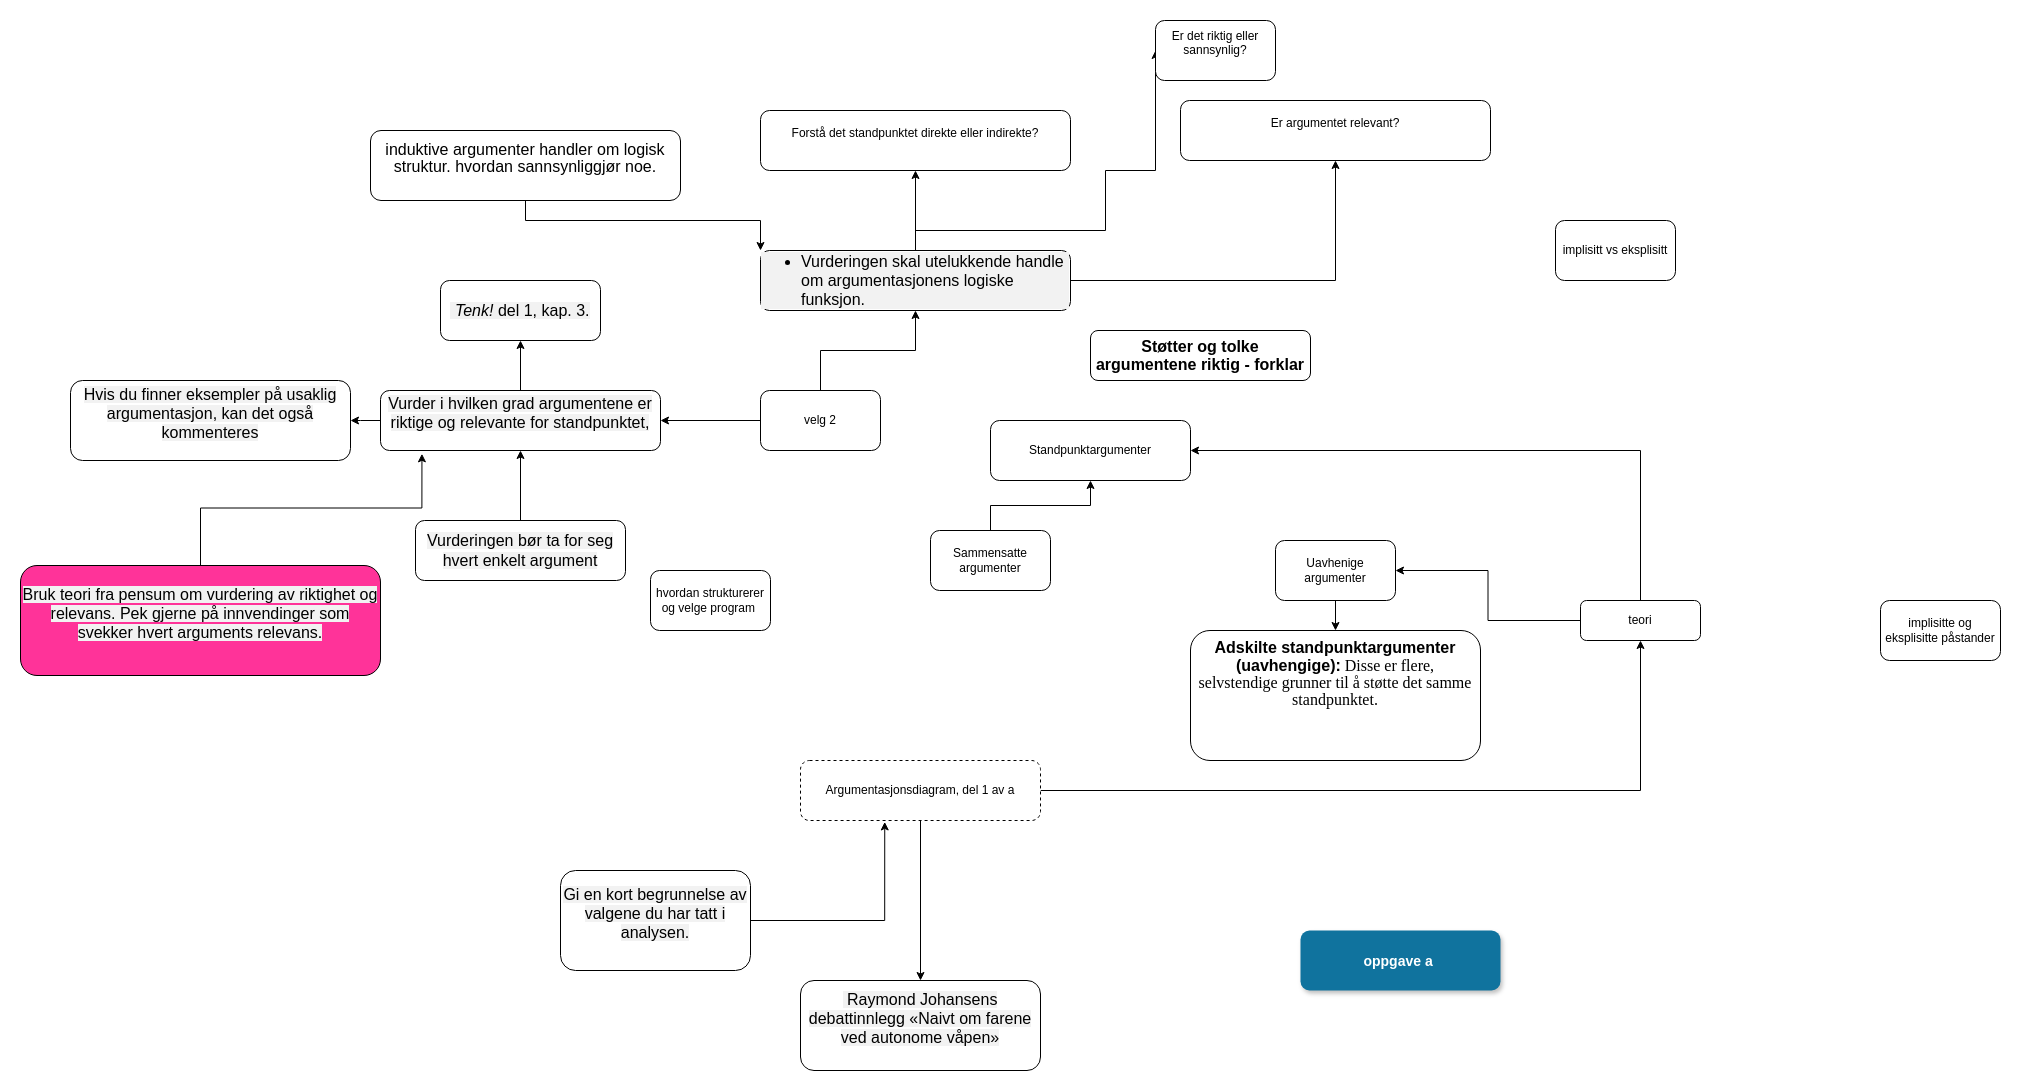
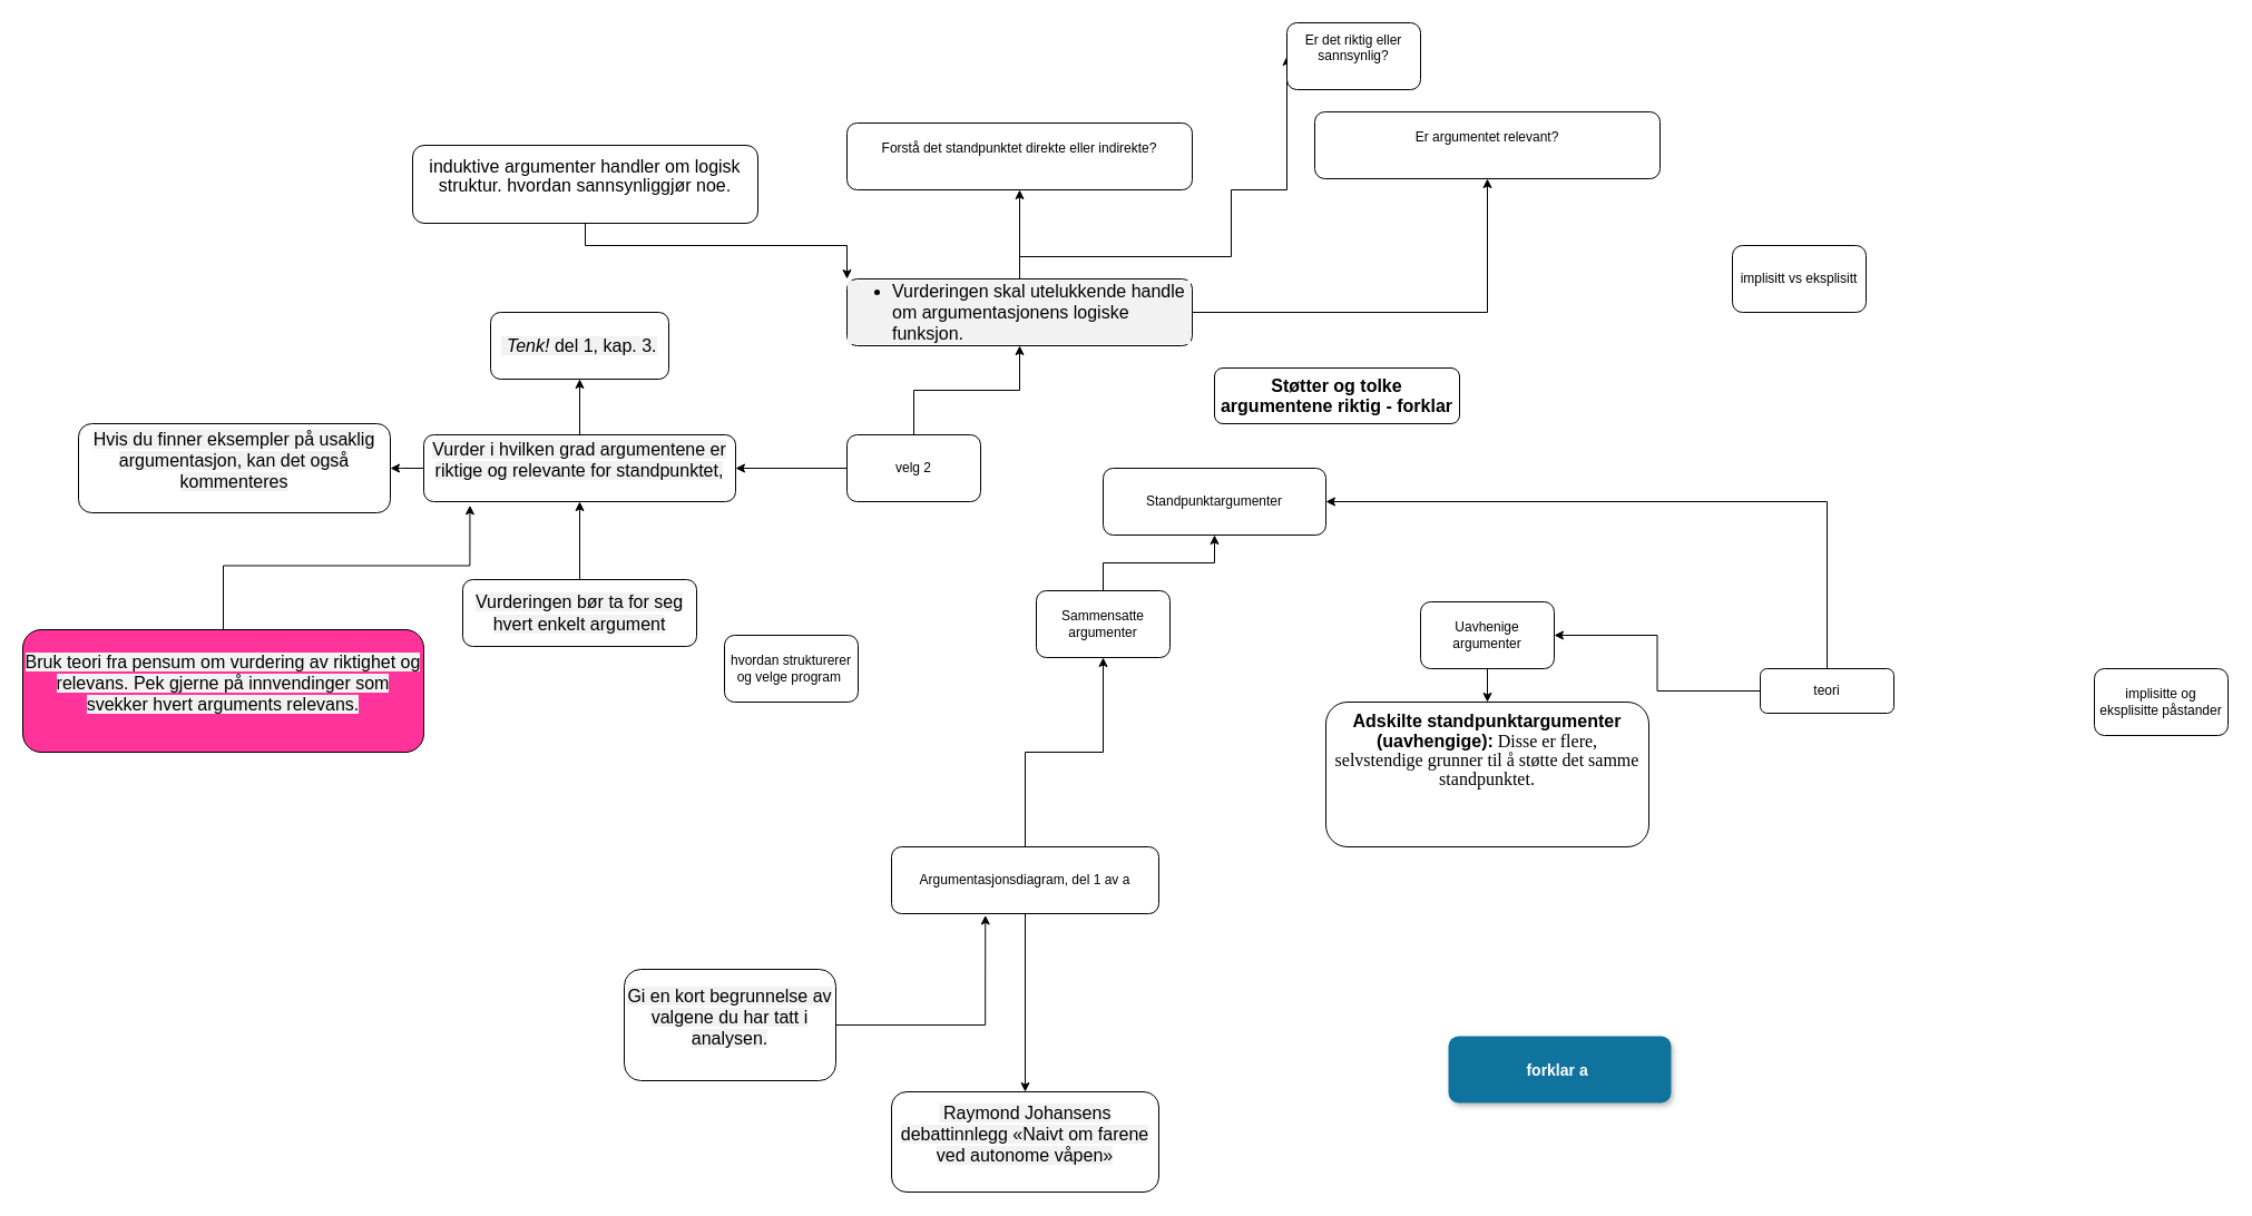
  <mxCell id="0" />
  <mxCell id="1" parent="0" />
- <mxCell id="2" value="oppgave a " style="rounded=1;fillColor=#10739E;strokeColor=none;shadow=1;gradientColor=none;fontStyle=1;fontColor=#FFFFFF;fontSize=14;" parent="1" vertex="1"><mxGeometry x="1300" y="930" width="200" height="60" as="geometry" /></mxCell>
+ <mxCell id="2" value="forklar a " style="rounded=1;fillColor=#10739E;strokeColor=none;shadow=1;gradientColor=none;fontStyle=1;fontColor=#FFFFFF;fontSize=14;" parent="1" vertex="1"><mxGeometry x="1300" y="930" width="200" height="60" as="geometry" /></mxCell>
  <mxCell id="3" value="" style="edgeStyle=orthogonalEdgeStyle;rounded=0;orthogonalLoop=1;jettySize=auto;html=1;" edge="1" parent="1" source="5" target="14"><mxGeometry relative="1" as="geometry" /></mxCell>
- <mxCell id="4" style="edgeStyle=orthogonalEdgeStyle;rounded=0;orthogonalLoop=1;jettySize=auto;html=1;entryX=0.5;entryY=1;entryDx=0;entryDy=0;" edge="1" parent="1" source="5" target="9"><mxGeometry relative="1" as="geometry" /></mxCell>
- <mxCell id="5" value="Argumentasjonsdiagram, del 1 av a" style="rounded=1;whiteSpace=wrap;html=1;dashed=1;" vertex="1" parent="1"><mxGeometry x="800" y="760" width="240" height="60" as="geometry" /></mxCell>
+ <mxCell id="4" style="edgeStyle=orthogonalEdgeStyle;rounded=0;orthogonalLoop=1;jettySize=auto;html=1;" edge="1" parent="1" source="5" target="11"><mxGeometry relative="1" as="geometry" /></mxCell>
+ <mxCell id="5" value="Argumentasjonsdiagram, del 1 av a" style="rounded=1;whiteSpace=wrap;html=1;" vertex="1" parent="1"><mxGeometry x="800" y="760" width="240" height="60" as="geometry" /></mxCell>
  <mxCell id="6" value="hvordan strukturerer og velge program&amp;nbsp;" style="rounded=1;whiteSpace=wrap;html=1;" vertex="1" parent="1"><mxGeometry x="650" y="570" width="120" height="60" as="geometry" /></mxCell>
  <mxCell id="7" value="" style="edgeStyle=orthogonalEdgeStyle;rounded=0;orthogonalLoop=1;jettySize=auto;html=1;" edge="1" parent="1" source="9" target="19"><mxGeometry relative="1" as="geometry" /></mxCell>
  <mxCell id="8" style="edgeStyle=orthogonalEdgeStyle;rounded=0;orthogonalLoop=1;jettySize=auto;html=1;entryX=1;entryY=0.5;entryDx=0;entryDy=0;" edge="1" parent="1" source="9" target="12"><mxGeometry relative="1" as="geometry"><Array as="points"><mxPoint x="1640" y="450" /></Array></mxGeometry></mxCell>
  <mxCell id="9" value="teori" style="rounded=1;whiteSpace=wrap;html=1;" vertex="1" parent="1"><mxGeometry x="1580" y="600" width="120" height="40" as="geometry" /></mxCell>
  <mxCell id="10" value="" style="edgeStyle=orthogonalEdgeStyle;rounded=0;orthogonalLoop=1;jettySize=auto;html=1;" edge="1" parent="1" source="11" target="12"><mxGeometry relative="1" as="geometry" /></mxCell>
  <mxCell id="11" value="Sammensatte argumenter" style="rounded=1;whiteSpace=wrap;html=1;" vertex="1" parent="1"><mxGeometry x="930" y="530" width="120" height="60" as="geometry" /></mxCell>
  <mxCell id="12" value="Standpunktargumenter" style="rounded=1;whiteSpace=wrap;html=1;" vertex="1" parent="1"><mxGeometry x="990" y="420" width="200" height="60" as="geometry" /></mxCell>
  <mxCell id="13" value="implisitte og eksplisitte påstander" style="rounded=1;whiteSpace=wrap;html=1;" vertex="1" parent="1"><mxGeometry x="1880" y="600" width="120" height="60" as="geometry" /></mxCell>
  <mxCell id="14" value="&#10;&lt;span style=&quot;color: rgb(0, 0, 0); font-family: Arial, sans-serif; font-size: medium; font-style: normal; font-variant-ligatures: normal; font-variant-caps: normal; font-weight: 400; letter-spacing: normal; orphans: 2; text-align: left; text-indent: 0px; text-transform: none; widows: 2; word-spacing: 0px; -webkit-text-stroke-width: 0px; white-space: normal; background-color: rgb(242, 242, 242); text-decoration-thickness: initial; text-decoration-style: initial; text-decoration-color: initial; display: inline !important; float: none;&quot;&gt;&lt;span&gt;&amp;nbsp;&lt;/span&gt;Raymond Johansens debattinnlegg «Naivt om farene ved autonome våpen»&lt;/span&gt;&#10;&#10;" style="rounded=1;whiteSpace=wrap;html=1;" vertex="1" parent="1"><mxGeometry x="800" y="980" width="240" height="90" as="geometry" /></mxCell>
  <mxCell id="15" value="" style="edgeStyle=orthogonalEdgeStyle;rounded=0;orthogonalLoop=1;jettySize=auto;html=1;" edge="1" parent="1" source="17" target="24"><mxGeometry relative="1" as="geometry" /></mxCell>
  <mxCell id="16" value="" style="edgeStyle=orthogonalEdgeStyle;rounded=0;orthogonalLoop=1;jettySize=auto;html=1;" edge="1" parent="1" source="17" target="32"><mxGeometry relative="1" as="geometry" /></mxCell>
  <mxCell id="17" value="velg 2" style="rounded=1;whiteSpace=wrap;html=1;" vertex="1" parent="1"><mxGeometry x="760" y="390" width="120" height="60" as="geometry" /></mxCell>
  <mxCell id="18" style="edgeStyle=orthogonalEdgeStyle;rounded=0;orthogonalLoop=1;jettySize=auto;html=1;exitX=0.5;exitY=1;exitDx=0;exitDy=0;entryX=0.5;entryY=0;entryDx=0;entryDy=0;" edge="1" parent="1" source="19" target="38"><mxGeometry relative="1" as="geometry" /></mxCell>
  <mxCell id="19" value="Uavhenige argumenter" style="rounded=1;whiteSpace=wrap;html=1;" vertex="1" parent="1"><mxGeometry x="1275" y="540" width="120" height="60" as="geometry" /></mxCell>
  <mxCell id="20" value="&#10;&lt;span style=&quot;color: rgb(0, 0, 0); font-family: Arial, sans-serif; font-size: medium; font-style: normal; font-variant-ligatures: normal; font-variant-caps: normal; font-weight: 400; letter-spacing: normal; orphans: 2; text-align: left; text-indent: 0px; text-transform: none; widows: 2; word-spacing: 0px; -webkit-text-stroke-width: 0px; white-space: normal; background-color: rgb(242, 242, 242); text-decoration-thickness: initial; text-decoration-style: initial; text-decoration-color: initial; display: inline !important; float: none;&quot;&gt;Gi en kort begrunnelse av valgene du har tatt i analysen.&lt;/span&gt;&#10;&#10;" style="rounded=1;whiteSpace=wrap;html=1;" vertex="1" parent="1"><mxGeometry x="560" y="870" width="190" height="100" as="geometry" /></mxCell>
  <mxCell id="21" style="edgeStyle=orthogonalEdgeStyle;rounded=0;orthogonalLoop=1;jettySize=auto;html=1;entryX=0.351;entryY=1.024;entryDx=0;entryDy=0;entryPerimeter=0;" edge="1" parent="1" source="20" target="5"><mxGeometry relative="1" as="geometry" /></mxCell>
  <mxCell id="22" value="" style="edgeStyle=orthogonalEdgeStyle;rounded=0;orthogonalLoop=1;jettySize=auto;html=1;" edge="1" parent="1" source="24" target="25"><mxGeometry relative="1" as="geometry" /></mxCell>
  <mxCell id="23" value="" style="edgeStyle=orthogonalEdgeStyle;rounded=0;orthogonalLoop=1;jettySize=auto;html=1;" edge="1" parent="1" source="24"><mxGeometry relative="1" as="geometry"><mxPoint x="350" y="420" as="targetPoint" /></mxGeometry></mxCell>
  <mxCell id="24" value="&#10;&lt;span style=&quot;color: rgb(0, 0, 0); font-family: Arial, sans-serif; font-size: medium; font-style: normal; font-variant-ligatures: normal; font-variant-caps: normal; font-weight: 400; letter-spacing: normal; orphans: 2; text-align: left; text-indent: 0px; text-transform: none; widows: 2; word-spacing: 0px; -webkit-text-stroke-width: 0px; white-space: normal; background-color: rgb(242, 242, 242); text-decoration-thickness: initial; text-decoration-style: initial; text-decoration-color: initial; display: inline !important; float: none;&quot;&gt;Vurder i hvilken grad argumentene er riktige og relevante for standpunktet,&lt;/span&gt;&#10;&#10;" style="rounded=1;whiteSpace=wrap;html=1;" vertex="1" parent="1"><mxGeometry x="380" y="390" width="280" height="60" as="geometry" /></mxCell>
  <mxCell id="25" value="&lt;span style=&quot;font-family: Arial, sans-serif; font-size: medium; text-align: left; background-color: rgb(242, 242, 242);&quot;&gt;&amp;nbsp;&lt;/span&gt;&lt;i style=&quot;box-sizing: revert-layer; font-family: Arial, sans-serif; font-size: medium; text-align: left; background-color: rgb(242, 242, 242);&quot;&gt;Tenk!&amp;nbsp;&lt;/i&gt;&lt;span style=&quot;font-family: Arial, sans-serif; font-size: medium; text-align: left; background-color: rgb(242, 242, 242);&quot;&gt;del 1, kap. 3.&lt;/span&gt;" style="rounded=1;whiteSpace=wrap;html=1;" vertex="1" parent="1"><mxGeometry x="440" y="280" width="160" height="60" as="geometry" /></mxCell>
  <mxCell id="26" value="" style="edgeStyle=orthogonalEdgeStyle;rounded=0;orthogonalLoop=1;jettySize=auto;html=1;" edge="1" parent="1" source="27" target="24"><mxGeometry relative="1" as="geometry" /></mxCell>
  <mxCell id="27" value="&lt;span style=&quot;font-family: Arial, sans-serif; font-size: medium; text-align: left; background-color: rgb(242, 242, 242);&quot;&gt;Vurderingen bør ta for seg hvert enkelt argument&lt;/span&gt;" style="rounded=1;whiteSpace=wrap;html=1;" vertex="1" parent="1"><mxGeometry x="415" y="520" width="210" height="60" as="geometry" /></mxCell>
  <mxCell id="28" value="&#10;&lt;span style=&quot;color: rgb(0, 0, 0); font-family: Arial, sans-serif; font-size: medium; font-style: normal; font-variant-ligatures: normal; font-variant-caps: normal; font-weight: 400; letter-spacing: normal; orphans: 2; text-align: left; text-indent: 0px; text-transform: none; widows: 2; word-spacing: 0px; -webkit-text-stroke-width: 0px; white-space: normal; background-color: rgb(242, 242, 242); text-decoration-thickness: initial; text-decoration-style: initial; text-decoration-color: initial; display: inline !important; float: none;&quot;&gt;Hvis du finner eksempler på usaklig argumentasjon, kan det også kommenteres&lt;/span&gt;&#10;&#10;" style="rounded=1;whiteSpace=wrap;html=1;" vertex="1" parent="1"><mxGeometry x="70" y="380" width="280" height="80" as="geometry" /></mxCell>
  <mxCell id="29" value="" style="edgeStyle=orthogonalEdgeStyle;rounded=0;orthogonalLoop=1;jettySize=auto;html=1;" edge="1" parent="1" source="32" target="33"><mxGeometry relative="1" as="geometry" /></mxCell>
  <mxCell id="30" value="" style="edgeStyle=orthogonalEdgeStyle;rounded=0;orthogonalLoop=1;jettySize=auto;html=1;" edge="1" parent="1" source="32" target="34"><mxGeometry relative="1" as="geometry" /></mxCell>
  <mxCell id="31" style="edgeStyle=orthogonalEdgeStyle;rounded=0;orthogonalLoop=1;jettySize=auto;html=1;entryX=0;entryY=0.5;entryDx=0;entryDy=0;" edge="1" parent="1" source="32" target="35"><mxGeometry relative="1" as="geometry"><Array as="points"><mxPoint x="915" y="230" /><mxPoint x="1105" y="230" /><mxPoint x="1105" y="170" /></Array></mxGeometry></mxCell>
  <mxCell id="32" value="&lt;ul style=&quot;box-sizing: revert-layer; font-family: Arial, sans-serif; font-size: medium; text-align: start; background-color: rgb(242, 242, 242);&quot; type=&quot;disc&quot;&gt;&lt;li style=&quot;box-sizing: revert-layer;&quot; lang=&quot;no_no&quot;&gt;Vurderingen skal utelukkende handle om argumentasjonens logiske funksjon.&lt;/li&gt;&lt;/ul&gt;" style="rounded=1;whiteSpace=wrap;html=1;" vertex="1" parent="1"><mxGeometry x="760" y="250" width="310" height="60" as="geometry" /></mxCell>
  <mxCell id="33" value="&#10;Forstå det standpunktet direkte eller indirekte?&#10;&#10;" style="rounded=1;whiteSpace=wrap;html=1;" vertex="1" parent="1"><mxGeometry x="760" y="110" width="310" height="60" as="geometry" /></mxCell>
  <mxCell id="34" value="&#10;Er argumentet relevant?&#10;&#10;" style="rounded=1;whiteSpace=wrap;html=1;" vertex="1" parent="1"><mxGeometry x="1180" y="100" width="310" height="60" as="geometry" /></mxCell>
  <mxCell id="35" value="&#10;Er det riktig eller sannsynlig?&#10;&#10;" style="rounded=1;whiteSpace=wrap;html=1;" vertex="1" parent="1"><mxGeometry x="1155" y="20" width="120" height="60" as="geometry" /></mxCell>
  <mxCell id="36" style="edgeStyle=orthogonalEdgeStyle;rounded=0;orthogonalLoop=1;jettySize=auto;html=1;entryX=0;entryY=0;entryDx=0;entryDy=0;" edge="1" parent="1" source="37" target="32"><mxGeometry relative="1" as="geometry"><Array as="points"><mxPoint x="525" y="220" /><mxPoint x="760" y="220" /></Array></mxGeometry></mxCell>
  <mxCell id="37" value="&lt;br&gt;&lt;span style=&quot;font-size:12.0pt;line-height:107%;&lt;br/&gt;font-family:&amp;quot;Times New Roman&amp;quot;,serif;mso-fareast-font-family:&amp;quot;Times New Roman&amp;quot;;&lt;br/&gt;mso-font-kerning:0pt;mso-ligatures:none;mso-ansi-language:NO-BOK;mso-fareast-language:&lt;br/&gt;NO-BOK;mso-bidi-language:AR-SA&quot;&gt;induktive argumenter handler om logisk struktur. hvordan sannsynliggjør noe.&lt;/span&gt;&lt;br&gt;&lt;br&gt;&lt;div&gt;&lt;br/&gt;&lt;/div&gt;" style="rounded=1;whiteSpace=wrap;html=1;" vertex="1" parent="1"><mxGeometry x="370" y="130" width="310" height="70" as="geometry" /></mxCell>
  <mxCell id="38" value="&#10;&lt;b&gt;&lt;span style=&quot;font-size:12.0pt;line-height:107%;&#10;font-family:&amp;quot;Times New Roman&amp;quot;,serif;mso-fareast-font-family:Calibri;mso-fareast-theme-font:&#10;minor-latin;mso-ansi-language:NO-BOK;mso-fareast-language:EN-US;mso-bidi-language:&#10;AR-SA&quot;&gt;Adskilte standpunktargumenter (uavhengige):&lt;/span&gt;&lt;/b&gt;&lt;span style=&quot;font-size:12.0pt;line-height:107%;font-family:&amp;quot;Times New Roman&amp;quot;,serif;&#10;mso-fareast-font-family:Calibri;mso-fareast-theme-font:minor-latin;mso-ansi-language:&#10;NO-BOK;mso-fareast-language:EN-US;mso-bidi-language:AR-SA&quot;&gt; Disse er flere,&#10;selvstendige grunner til å støtte det samme standpunktet.&lt;/span&gt;&#10;&#10;&#10;&#10;" style="rounded=1;whiteSpace=wrap;html=1;" vertex="1" parent="1"><mxGeometry x="1190" y="630" width="290" height="130" as="geometry" /></mxCell>
  <mxCell id="39" value="implisitt vs eksplisitt" style="rounded=1;whiteSpace=wrap;html=1;" vertex="1" parent="1"><mxGeometry x="1555" y="220" width="120" height="60" as="geometry" /></mxCell>
  <mxCell id="40" value="&lt;br&gt;&lt;b&gt;&lt;span style=&quot;font-size:12.0pt;line-height:107%;&lt;br/&gt;font-family:&amp;quot;Times New Roman&amp;quot;,serif;mso-fareast-font-family:Calibri;mso-fareast-theme-font:&lt;br/&gt;minor-latin;mso-ansi-language:NO-BOK;mso-fareast-language:EN-US;mso-bidi-language:&lt;br/&gt;AR-SA&quot;&gt;Støtter og tolke argumentene riktig - forklar&lt;/span&gt;&lt;/b&gt;&lt;div&gt;&lt;br&gt;&lt;/div&gt;" style="rounded=1;whiteSpace=wrap;html=1;" vertex="1" parent="1"><mxGeometry x="1090" y="330" width="220" height="50" as="geometry" /></mxCell>
  <mxCell id="41" value="&#10;&lt;span style=&quot;color: rgb(0, 0, 0); font-family: Arial, sans-serif; font-size: medium; font-style: normal; font-variant-ligatures: normal; font-variant-caps: normal; font-weight: 400; letter-spacing: normal; orphans: 2; text-align: left; text-indent: 0px; text-transform: none; widows: 2; word-spacing: 0px; -webkit-text-stroke-width: 0px; white-space: normal; background-color: rgb(242, 242, 242); text-decoration-thickness: initial; text-decoration-style: initial; text-decoration-color: initial; display: inline !important; float: none;&quot;&gt;Bruk teori fra pensum om vurdering av riktighet og relevans. Pek gjerne på innvendinger som svekker hvert arguments relevans.&lt;/span&gt;&#10;&#10;" style="rounded=1;whiteSpace=wrap;html=1;fillColor=#FF3399;" vertex="1" parent="1"><mxGeometry x="20" y="565" width="360" height="110" as="geometry" /></mxCell>
  <mxCell id="42" style="edgeStyle=orthogonalEdgeStyle;rounded=0;orthogonalLoop=1;jettySize=auto;html=1;entryX=0.148;entryY=1.055;entryDx=0;entryDy=0;entryPerimeter=0;" edge="1" parent="1" source="41" target="24"><mxGeometry relative="1" as="geometry" /></mxCell>
